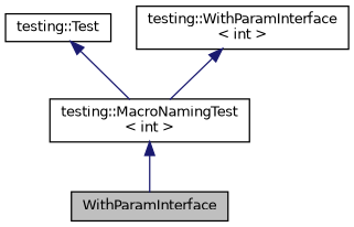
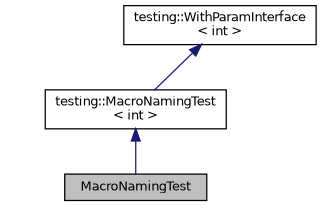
  digraph {
    node [color=black fillcolor=white fontname=Helvetica fontsize=10 shape=record style=filled]
    edge [color=midnightblue dir=back fontname=Helvetica fontsize=10 labelfontname=Helvetica labelfontsize=10 style=solid]
-   n1 [fillcolor=grey75 fontcolor=black height=0.2 label=WithParamInterface width=0.4]
+   n1 [fillcolor=grey75 fontcolor=black height=0.2 label=MacroNamingTest width=0.4]
    n2 [height=0.2 label="testing::MacroNamingTest\l\< int \>" width=0.4]
-   n3 [height=0.2 label="testing::Test" width=0.4]
    n4 [height=0.2 label="testing::WithParamInterface\l\< int \>" width=0.4]
    n2 -> n1
-   n3 -> n2
    n4 -> n2
  }
